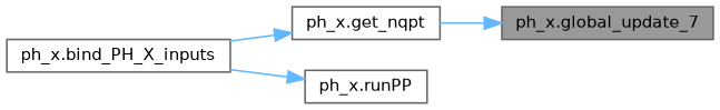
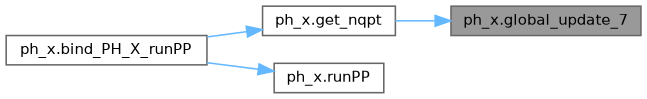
  digraph {
    rankdir=RL
    node [color=grey40 fillcolor=white fontname=Helvetica fontsize=10 shape=box style=filled]
    edge [color=steelblue1 dir=back fontname=Helvetica fontsize=10 labelfontname=Helvetica labelfontsize=10 style=solid]
    n1 [color=gray40 fillcolor=grey60 fontcolor=black height=0.2 label="ph_x.global_update_7" width=0.4]
    n2 [height=0.2 label="ph_x.get_nqpt" width=0.4]
-   n3 [height=0.2 label="ph_x.bind_PH_X_inputs" width=0.4]
+   n3 [height=0.2 label="ph_x.bind_PH_X_runPP" width=0.4]
    n4 [height=0.2 label="ph_x.runPP" width=0.4]
    n1 -> n2
    n2 -> n3
    n4 -> n3
  }
